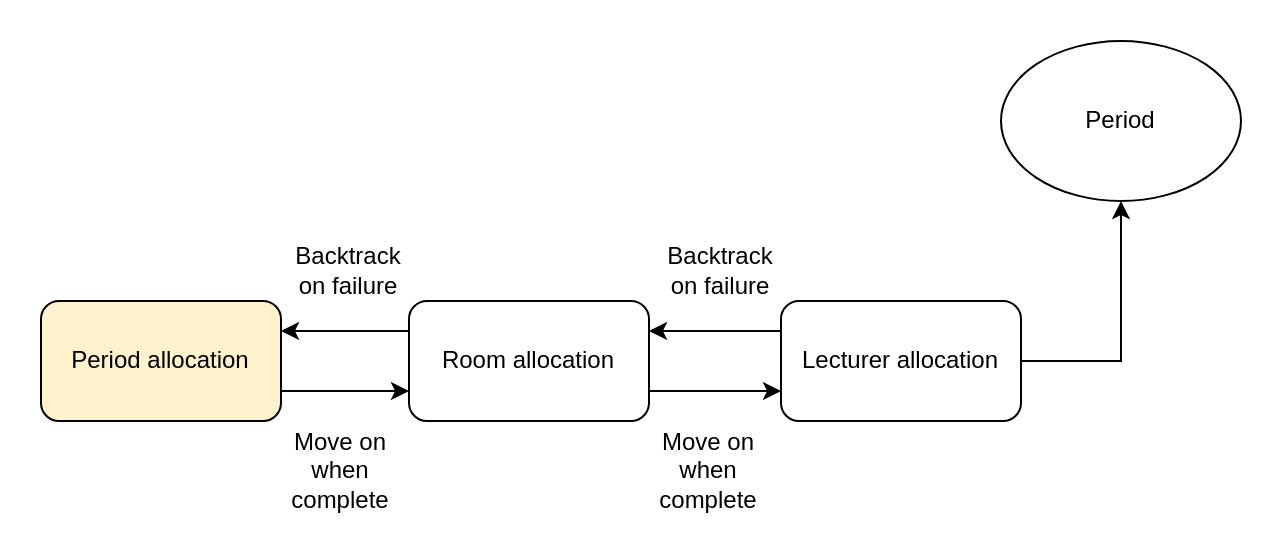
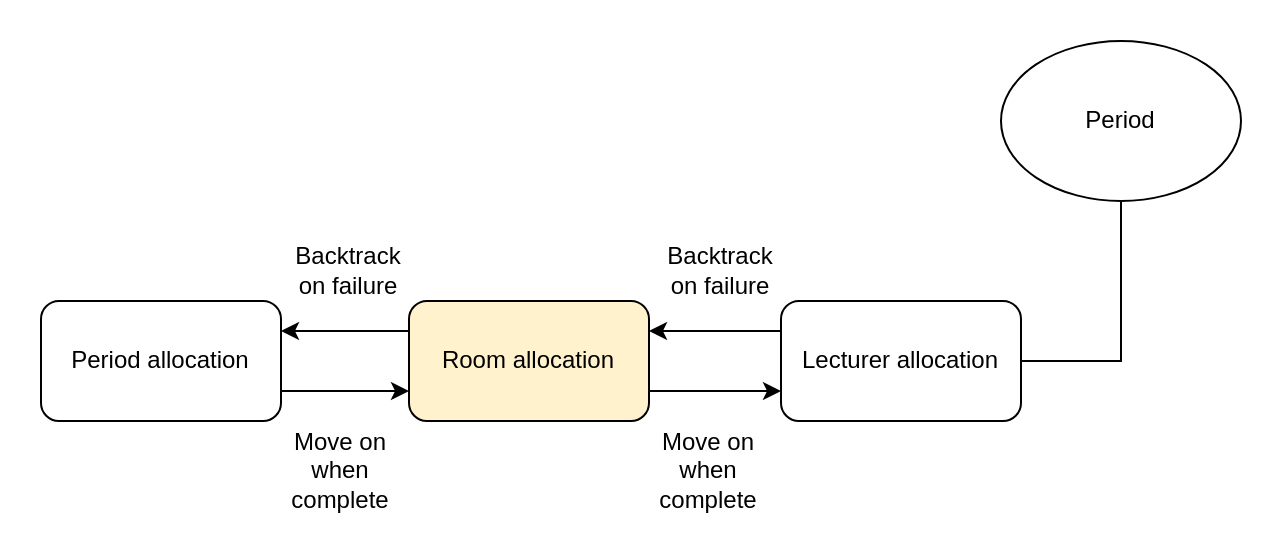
  <mxCell id="0" />
  <mxCell id="1" parent="0" />
  <mxCell id="2" style="edgeStyle=orthogonalEdgeStyle;rounded=0;orthogonalLoop=1;jettySize=auto;html=1;exitX=1;exitY=0.75;exitDx=0;exitDy=0;entryX=0;entryY=0.75;entryDx=0;entryDy=0;" edge="1" parent="1" source="3" target="6"><mxGeometry relative="1" as="geometry" /></mxCell>
- <mxCell id="3" value="Period allocation" style="rounded=1;whiteSpace=wrap;html=1;fillColor=#fff2cc;" vertex="1" parent="1"><mxGeometry x="20" y="150" width="120" height="60" as="geometry" /></mxCell>
+ <mxCell id="3" value="Period allocation" style="rounded=1;whiteSpace=wrap;html=1;" vertex="1" parent="1"><mxGeometry x="20" y="150" width="120" height="60" as="geometry" /></mxCell>
  <mxCell id="4" style="edgeStyle=orthogonalEdgeStyle;rounded=0;orthogonalLoop=1;jettySize=auto;html=1;exitX=1;exitY=0.75;exitDx=0;exitDy=0;entryX=0;entryY=0.75;entryDx=0;entryDy=0;" edge="1" parent="1" source="6" target="9"><mxGeometry relative="1" as="geometry" /></mxCell>
  <mxCell id="5" style="edgeStyle=orthogonalEdgeStyle;rounded=0;orthogonalLoop=1;jettySize=auto;html=1;exitX=0;exitY=0.25;exitDx=0;exitDy=0;entryX=1;entryY=0.25;entryDx=0;entryDy=0;" edge="1" parent="1" source="6" target="3"><mxGeometry relative="1" as="geometry" /></mxCell>
- <mxCell id="6" value="Room allocation" style="rounded=1;whiteSpace=wrap;html=1;" vertex="1" parent="1"><mxGeometry x="204" y="150" width="120" height="60" as="geometry" /></mxCell>
+ <mxCell id="6" value="Room allocation" style="rounded=1;whiteSpace=wrap;html=1;fillColor=#fff2cc;" vertex="1" parent="1"><mxGeometry x="204" y="150" width="120" height="60" as="geometry" /></mxCell>
  <mxCell id="7" style="edgeStyle=orthogonalEdgeStyle;rounded=0;orthogonalLoop=1;jettySize=auto;html=1;exitX=0;exitY=0.25;exitDx=0;exitDy=0;entryX=1;entryY=0.25;entryDx=0;entryDy=0;" edge="1" parent="1" source="9" target="6"><mxGeometry relative="1" as="geometry" /></mxCell>
- <mxCell id="8" style="edgeStyle=orthogonalEdgeStyle;rounded=0;orthogonalLoop=1;jettySize=auto;html=1;entryX=0.5;entryY=1;entryDx=0;entryDy=0;exitX=1;exitY=0.5;exitDx=0;exitDy=0;" edge="1" parent="1" source="9" target="14"><mxGeometry relative="1" as="geometry" /></mxCell>
+ <mxCell id="8" style="edgeStyle=orthogonalEdgeStyle;rounded=0;orthogonalLoop=1;jettySize=auto;html=1;entryX=0.5;entryY=1;entryDx=0;entryDy=0;exitX=1;exitY=0.5;exitDx=0;exitDy=0;endArrow=none;" edge="1" parent="1" source="9" target="14"><mxGeometry relative="1" as="geometry" /></mxCell>
  <mxCell id="9" value="Lecturer allocation" style="rounded=1;whiteSpace=wrap;html=1;" vertex="1" parent="1"><mxGeometry x="390" y="150" width="120" height="60" as="geometry" /></mxCell>
  <mxCell id="10" value="Move on when complete" style="text;html=1;strokeColor=none;fillColor=none;align=center;verticalAlign=middle;whiteSpace=wrap;rounded=0;" vertex="1" parent="1"><mxGeometry x="140" y="220" width="60" height="30" as="geometry" /></mxCell>
  <mxCell id="11" value="Move on when complete" style="text;html=1;strokeColor=none;fillColor=none;align=center;verticalAlign=middle;whiteSpace=wrap;rounded=0;" vertex="1" parent="1"><mxGeometry x="324" y="220" width="60" height="30" as="geometry" /></mxCell>
  <mxCell id="12" value="Backtrack on failure" style="text;html=1;strokeColor=none;fillColor=none;align=center;verticalAlign=middle;whiteSpace=wrap;rounded=0;" vertex="1" parent="1"><mxGeometry x="330" y="120" width="60" height="30" as="geometry" /></mxCell>
  <mxCell id="13" value="Backtrack on failure" style="text;html=1;strokeColor=none;fillColor=none;align=center;verticalAlign=middle;whiteSpace=wrap;rounded=0;" vertex="1" parent="1"><mxGeometry x="144" y="120" width="60" height="30" as="geometry" /></mxCell>
  <mxCell id="14" value="Period" style="ellipse;whiteSpace=wrap;html=1;" vertex="1" parent="1"><mxGeometry x="500" y="20" width="120" height="80" as="geometry" /></mxCell>
